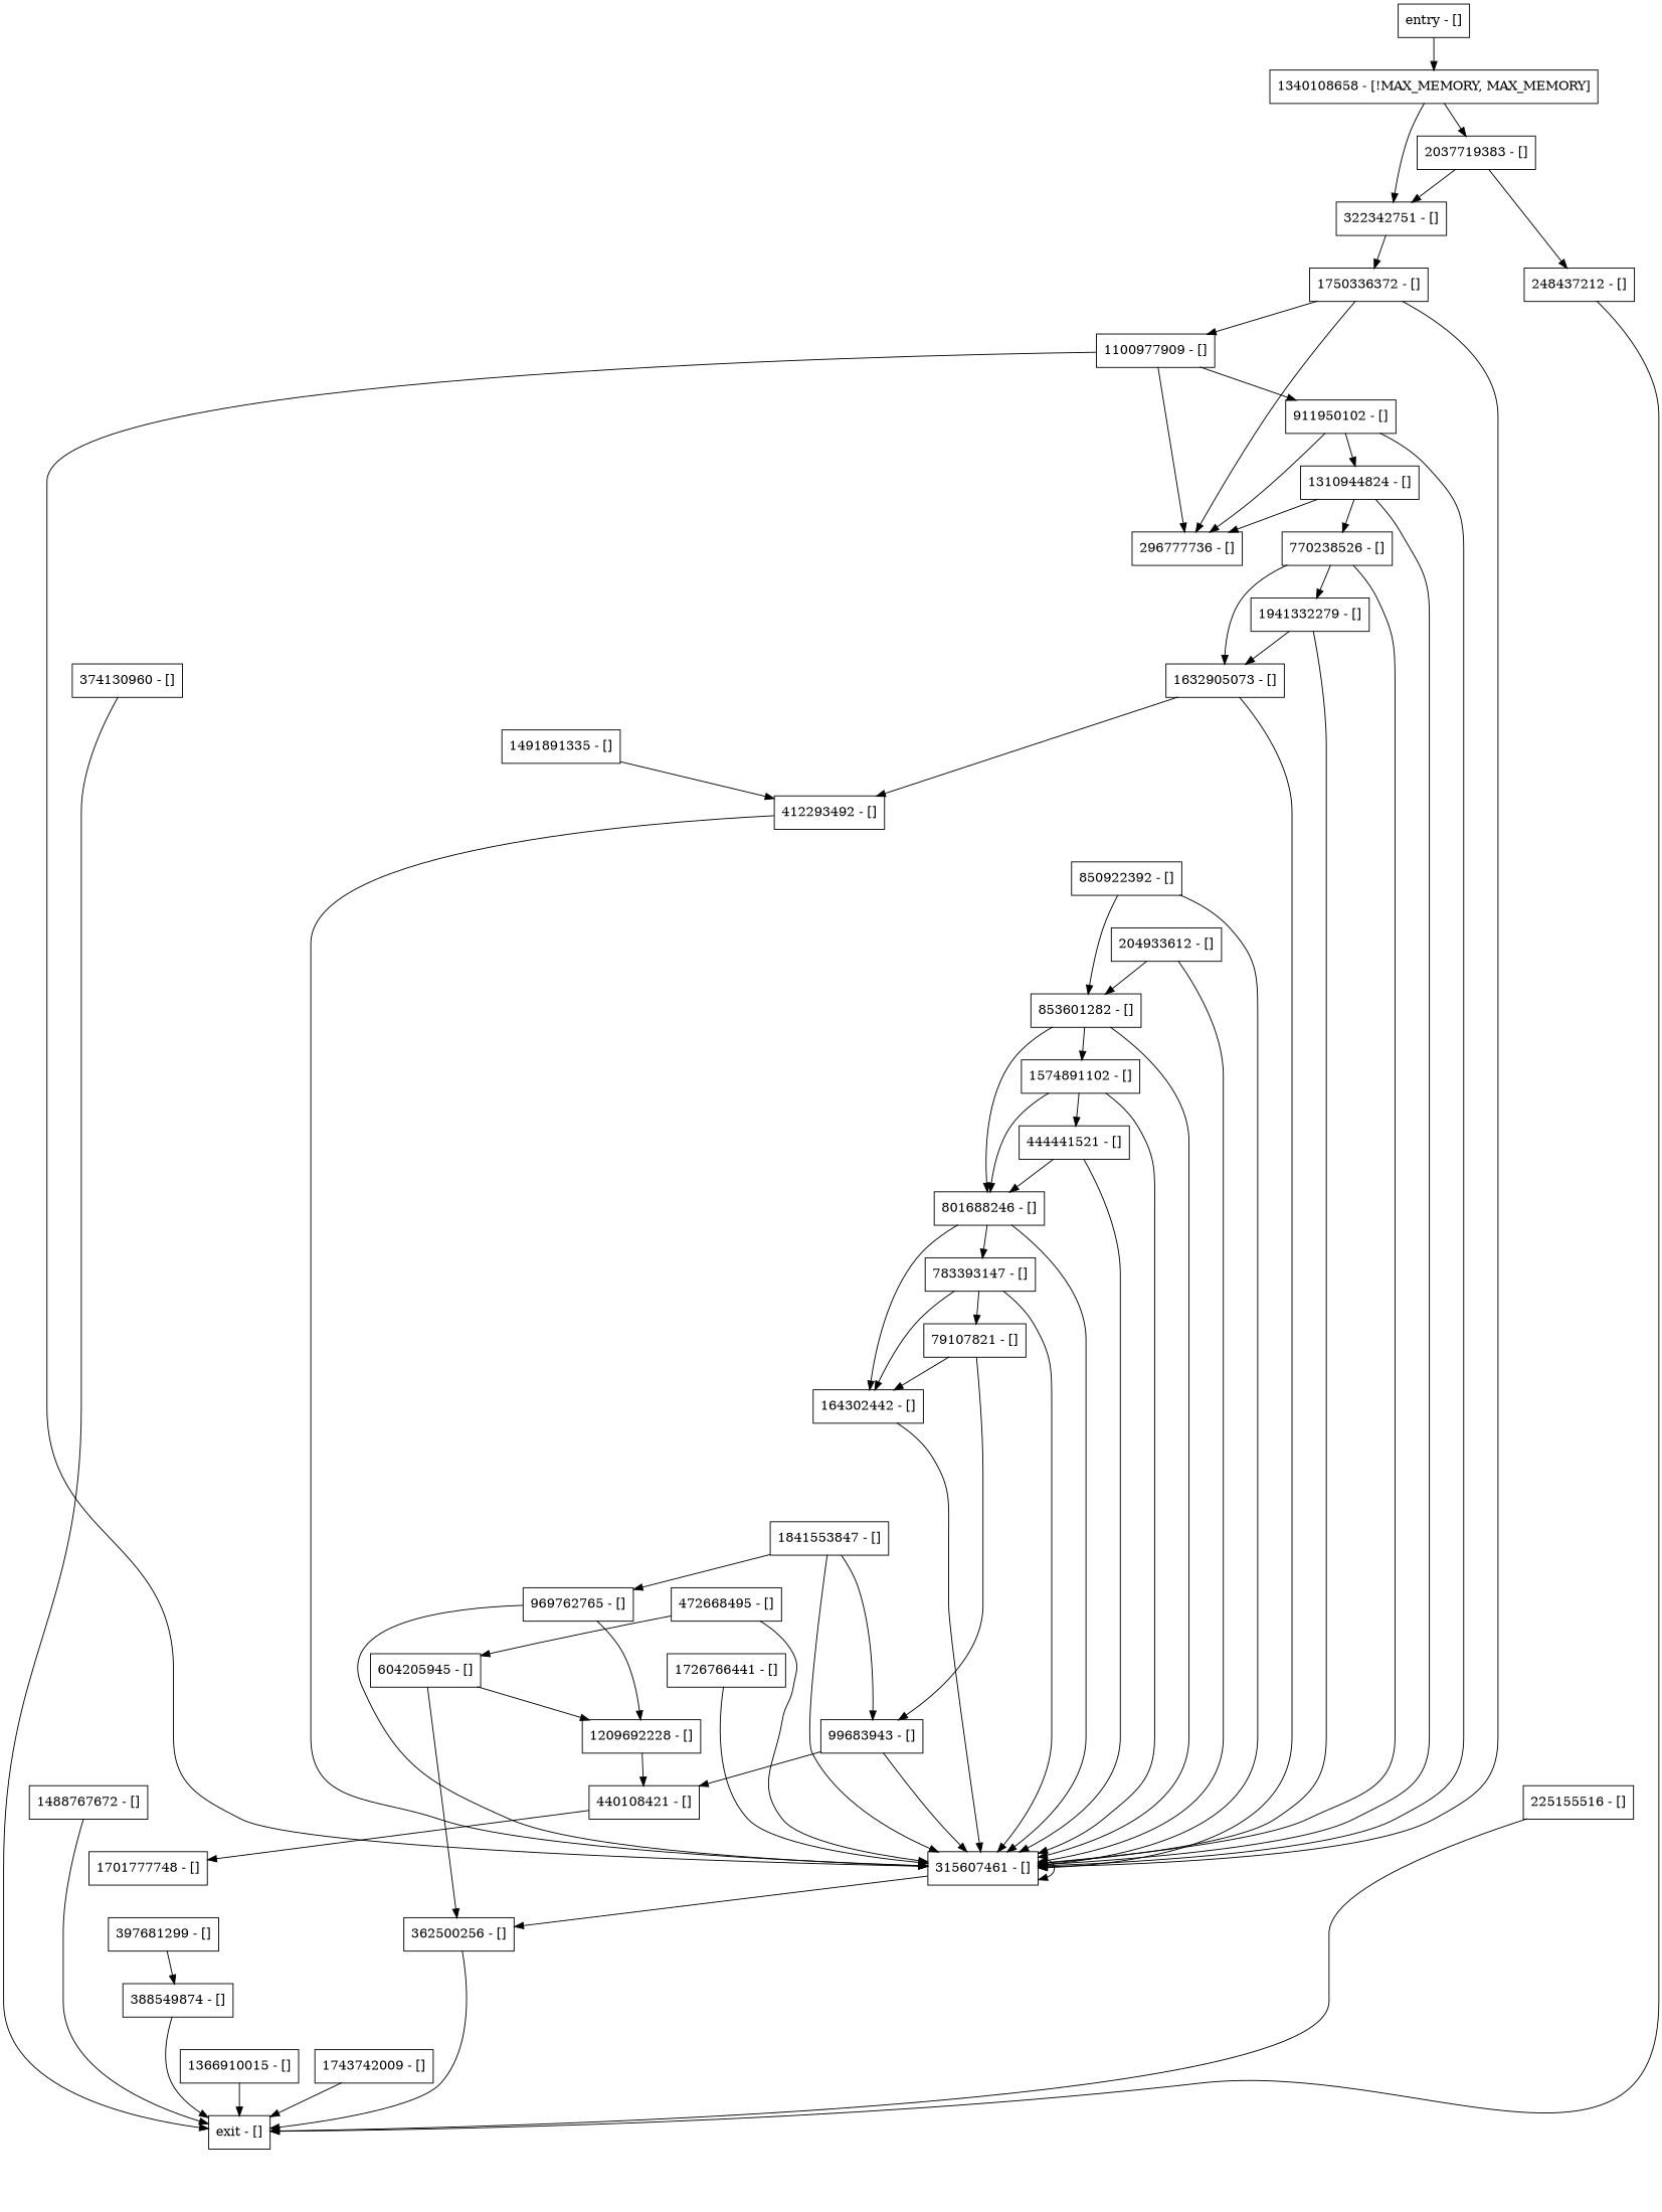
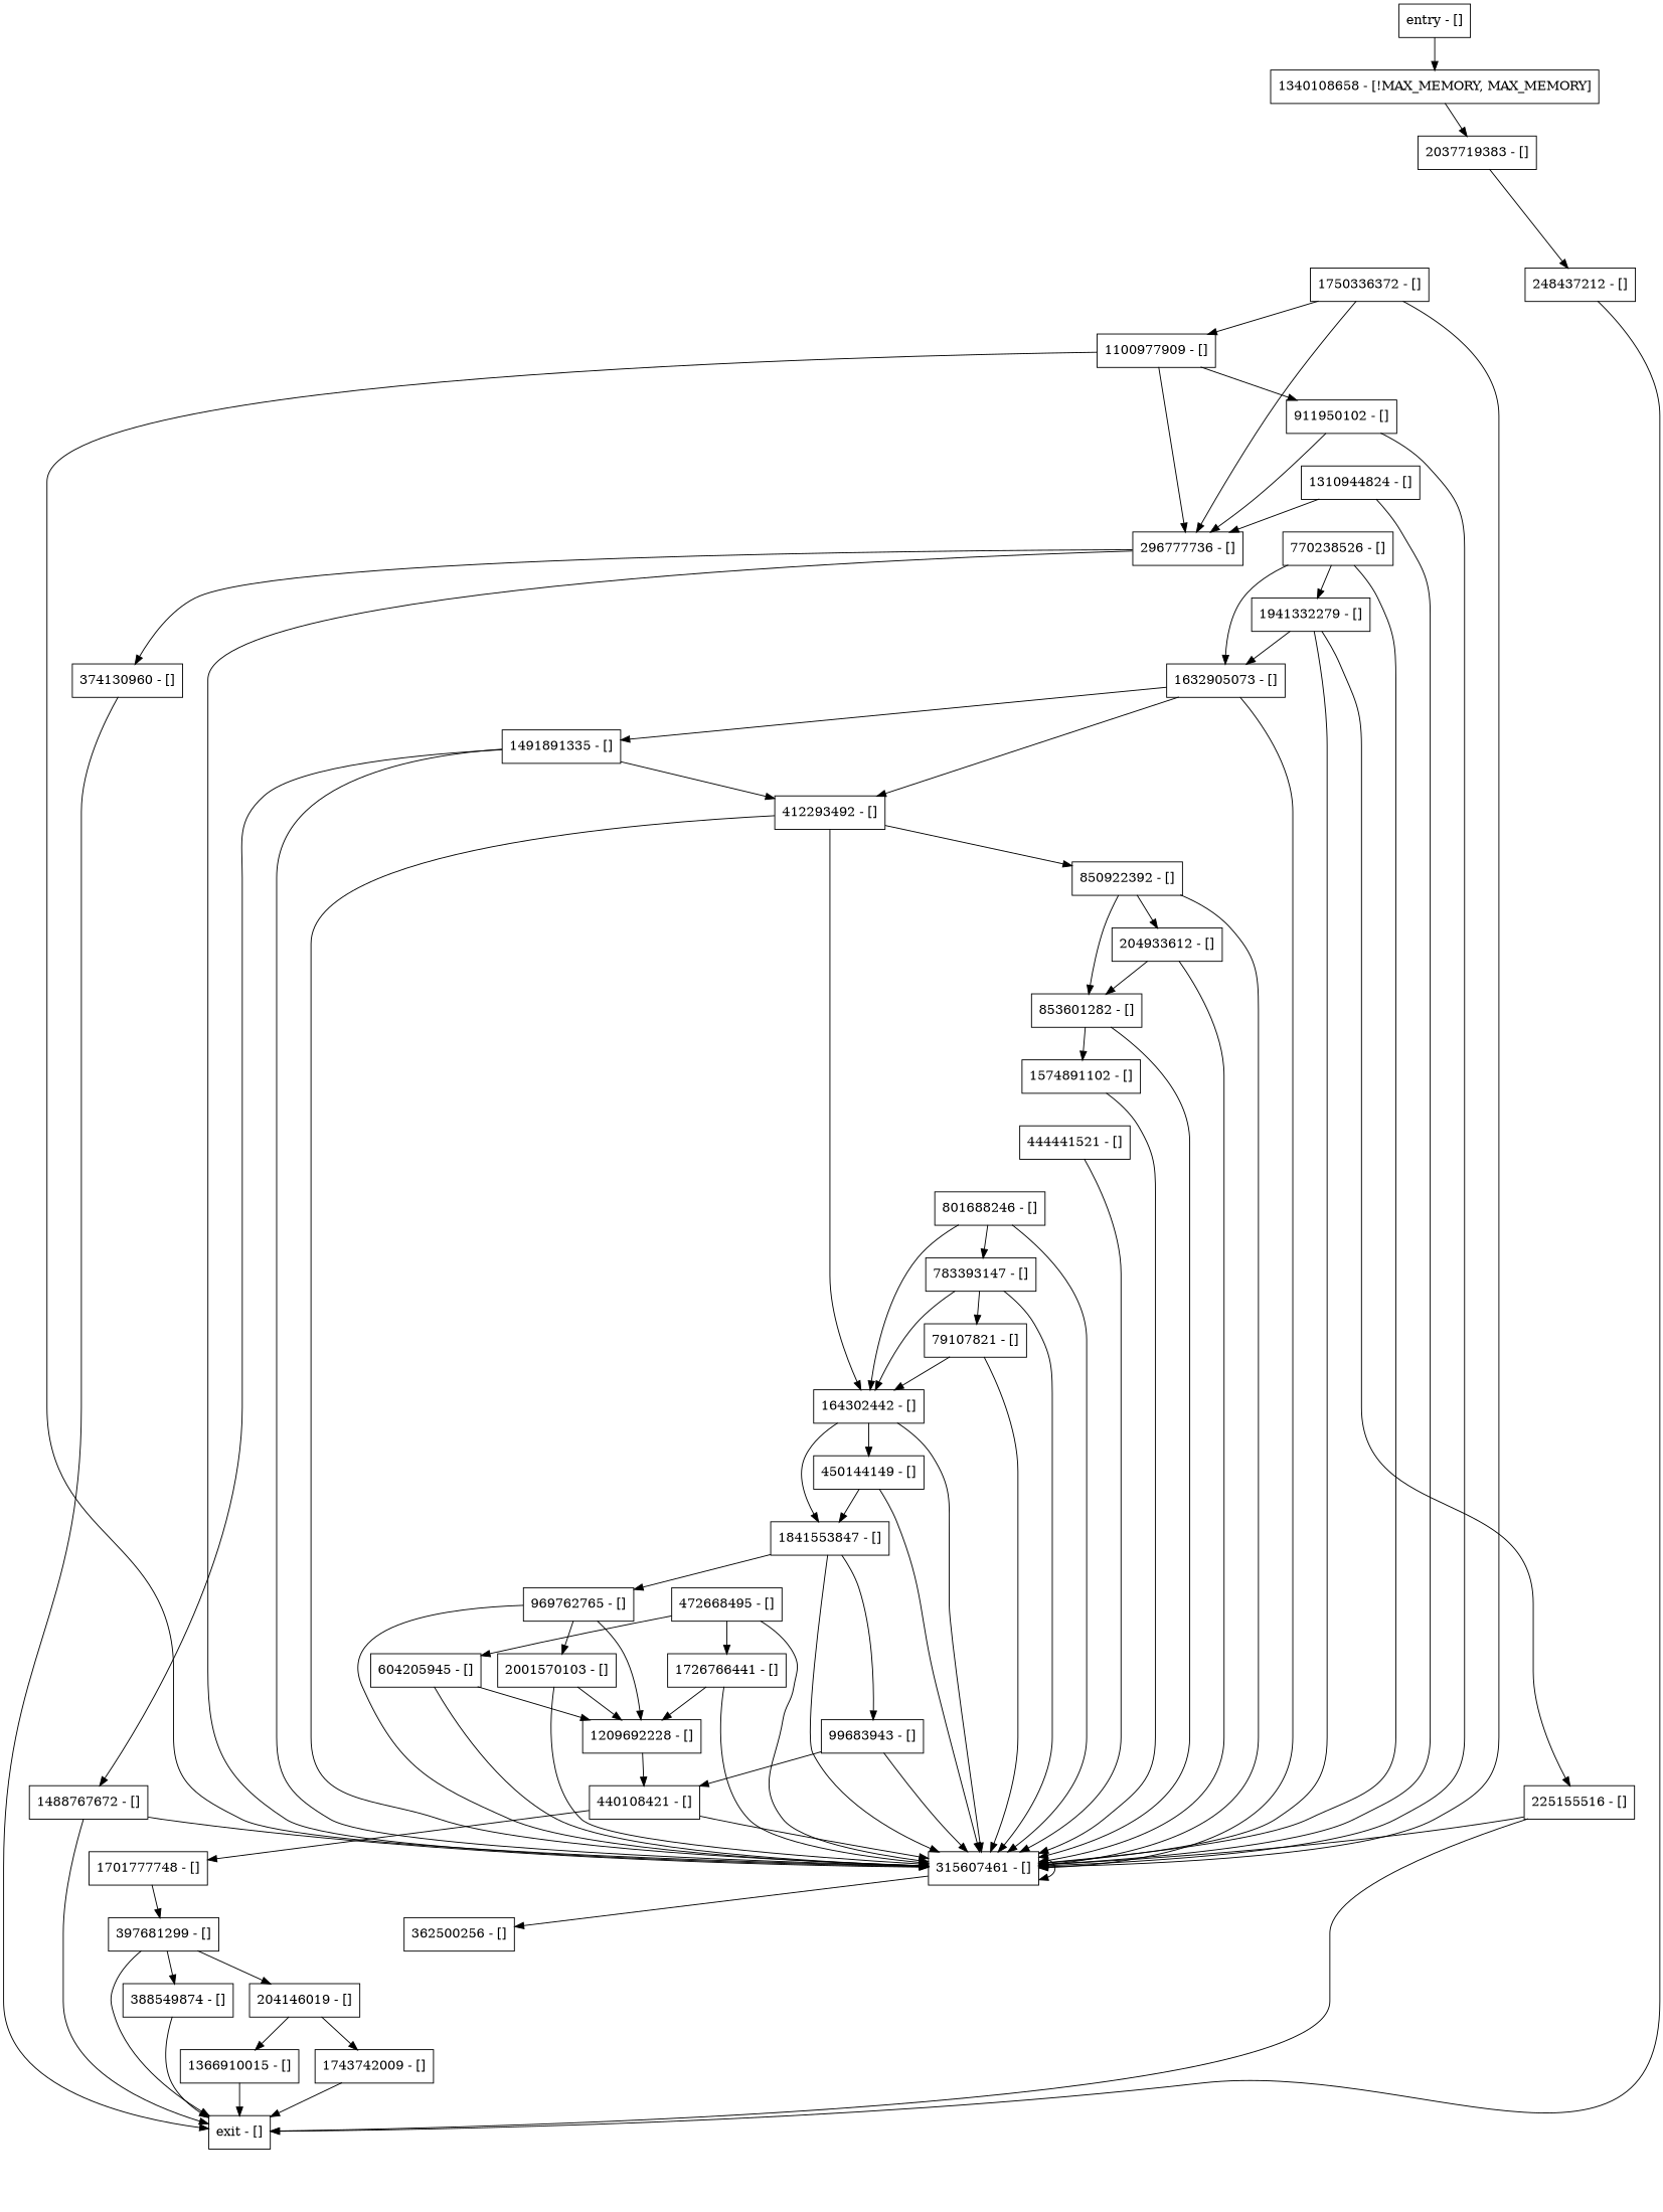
  digraph {
    node [shape=record]
    n1 [label="444441521 - []"]
    n2 [label="315607461 - []"]
    n3 [label="801688246 - []"]
    n4 [label="362500256 - []"]
    n5 [label="164302442 - []"]
    n6 [label="783393147 - []"]
    n7 [label="1632905073 - []"]
    n8 [label="412293492 - []"]
    n9 [label="1491891335 - []"]
    n10 [label="850922392 - []"]
    n11 [label="1488767672 - []"]
    n12 [label="1750336372 - []"]
    n13 [label="1100977909 - []"]
    n14 [label="296777736 - []"]
    n15 [label="911950102 - []"]
    n16 [label="374130960 - []"]
    n17 [label="1574891102 - []"]
    n18 [label="1310944824 - []"]
    n19 [label="770238526 - []"]
    n20 [label="1941332279 - []"]
    n21 [label="472668495 - []"]
    n22 [label="604205945 - []"]
    n23 [label="1726766441 - []"]
    n24 [label="1209692228 - []"]
    n25 [label="1366910015 - []"]
    n26 [label="exit - []"]
    n27 [label="204933612 - []"]
    n28 [label="853601282 - []"]
    n29 [label="1841553847 - []"]
+   n30 [label="450144149 - []"]
    n31 [label="969762765 - []"]
    n32 [label="99683943 - []"]
+   n33 [label="204146019 - []"]
    n34 [label="1743742009 - []"]
    n35 [label="397681299 - []"]
    n36 [label="388549874 - []"]
    n37 [label="79107821 - []"]
    n38 [label="225155516 - []"]
+   n39 [label="2001570103 - []"]
    n40 [label="440108421 - []"]
    n41 [label="1701777748 - []"]
    n42 [label="1340108658 - [!MAX_MEMORY, MAX_MEMORY]"]
    n43 [label="2037719383 - []"]
-   n44 [label="322342751 - []"]
    n45 [label="248437212 - []"]
    n46 [label="entry - []"]
    n1 -> n2
-   n1 -> n3
    n2 -> n2
    n2 -> n4
    n3 -> n2
    n3 -> n5
    n3 -> n6
-   n4 -> n26
+   n35 -> n26
    n5 -> n2
+   n5 -> n29
+   n5 -> n30
    n6 -> n2
    n6 -> n5
    n6 -> n37
    n7 -> n2
    n7 -> n8
+   n7 -> n9
    n8 -> n2
+   n8 -> n5
+   n8 -> n10
+   n9 -> n2
    n9 -> n8
+   n9 -> n11
    n10 -> n2
+   n10 -> n27
    n10 -> n28
+   n11 -> n2
    n11 -> n26
    n12 -> n2
    n12 -> n13
    n12 -> n14
    n13 -> n2
    n13 -> n14
    n13 -> n15
+   n14 -> n2
+   n14 -> n16
    n15 -> n2
    n15 -> n14
-   n15 -> n18
    n16 -> n26
-   n17 -> n1
    n17 -> n2
-   n17 -> n3
    n18 -> n2
    n18 -> n14
-   n18 -> n19
    n19 -> n2
    n19 -> n7
    n19 -> n20
    n20 -> n2
    n20 -> n7
+   n20 -> n38
    n21 -> n2
    n21 -> n22
-   n22 -> n4
+   n21 -> n23
+   n22 -> n2
    n22 -> n24
    n23 -> n2
+   n23 -> n24
    n24 -> n40
    n25 -> n26
    n27 -> n2
    n27 -> n28
    n28 -> n2
-   n28 -> n3
    n28 -> n17
    n29 -> n2
    n29 -> n31
    n29 -> n32
+   n30 -> n2
+   n30 -> n29
    n31 -> n2
    n31 -> n24
+   n31 -> n39
    n32 -> n2
    n32 -> n40
+   n33 -> n25
+   n33 -> n34
    n34 -> n26
+   n35 -> n33
    n35 -> n36
    n36 -> n26
-   n37 -> n32
+   n37 -> n2
    n37 -> n5
+   n38 -> n2
    n38 -> n26
+   n39 -> n2
+   n39 -> n24
+   n40 -> n2
    n40 -> n41
+   n41 -> n35
    n42 -> n43
-   n42 -> n44
-   n43 -> n44
    n43 -> n45
-   n44 -> n12
    n45 -> n26
    n46 -> n42
  }
